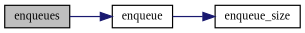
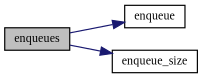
  digraph {
    fontname="Liberation Serif"
    rankdir=LR
    node [color=black fillcolor=white fontname="Liberation Serif" fontsize=10 shape=record style=filled]
    edge [color=midnightblue fontname="Liberation Serif" fontsize=10 labelfontname=Helvetica labelfontsize=10 style=solid]
    n1 [fillcolor=grey75 fontcolor=black height=0.2 label=enqueues width=0.4]
    n2 [height=0.2 label=enqueue width=0.4]
    n3 [height=0.2 label=enqueue_size width=0.4]
    n1 -> n2
-   n2 -> n3
+   n1 -> n3
  }
